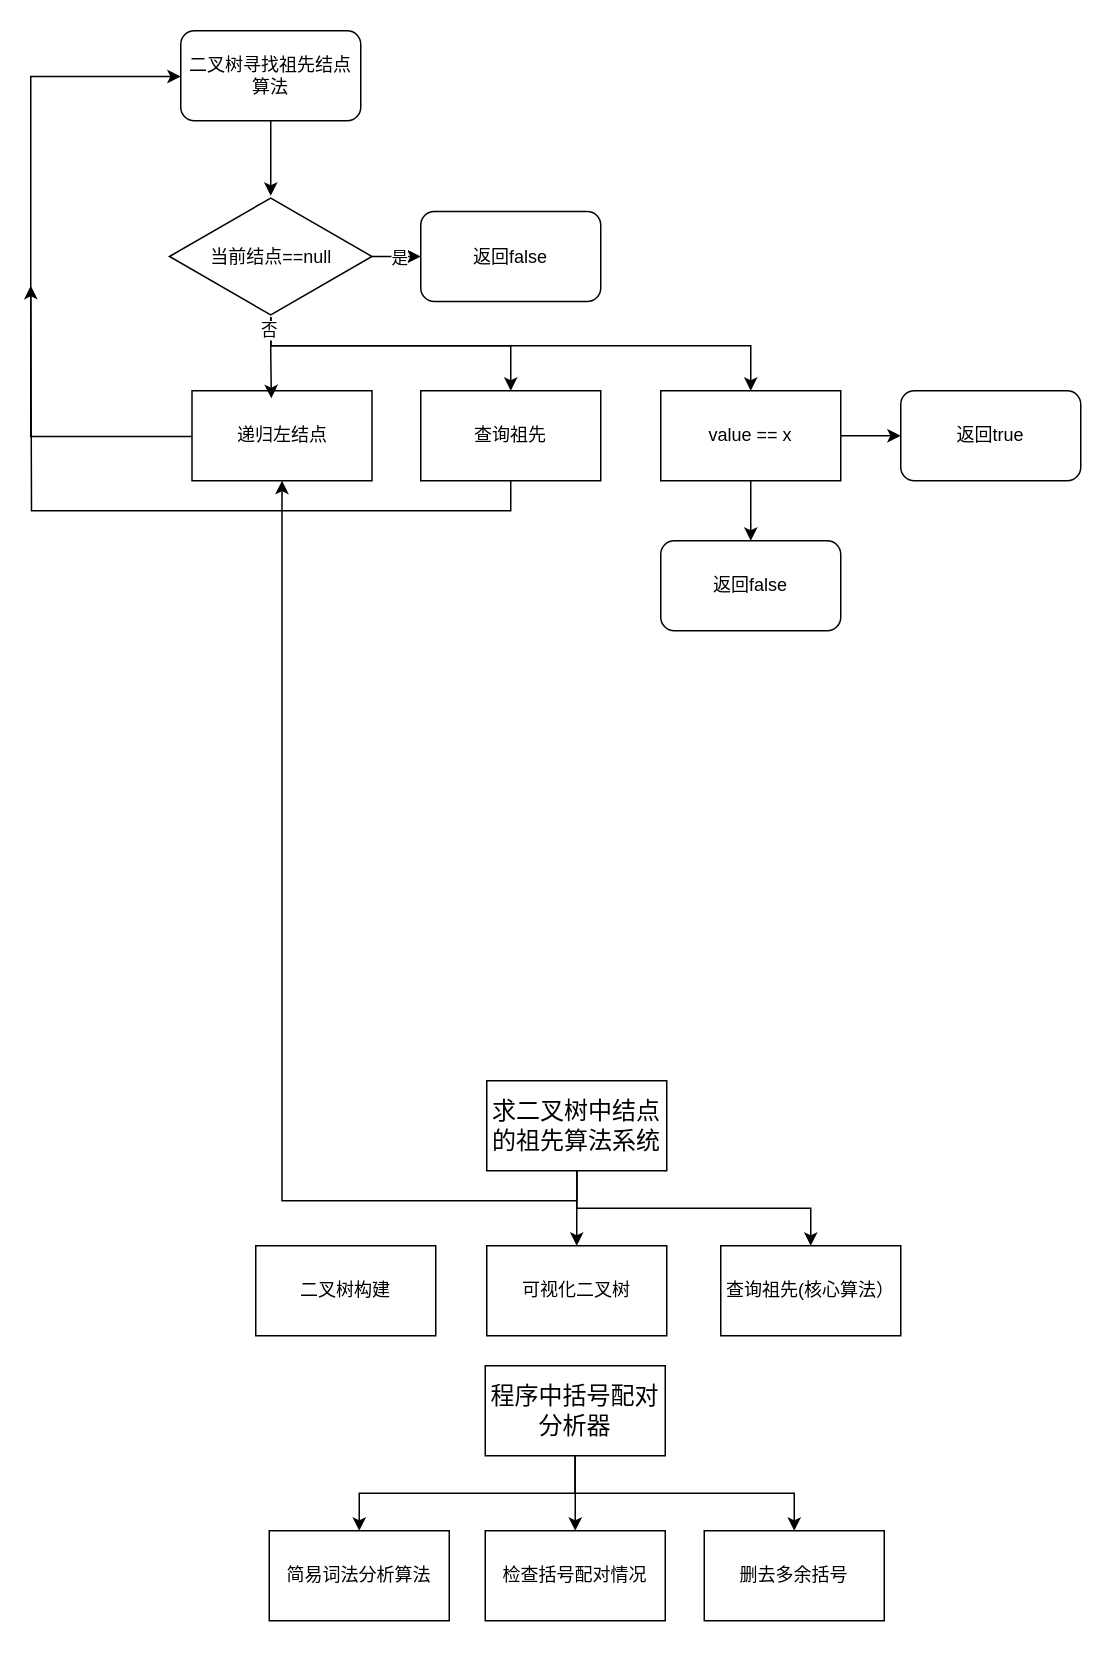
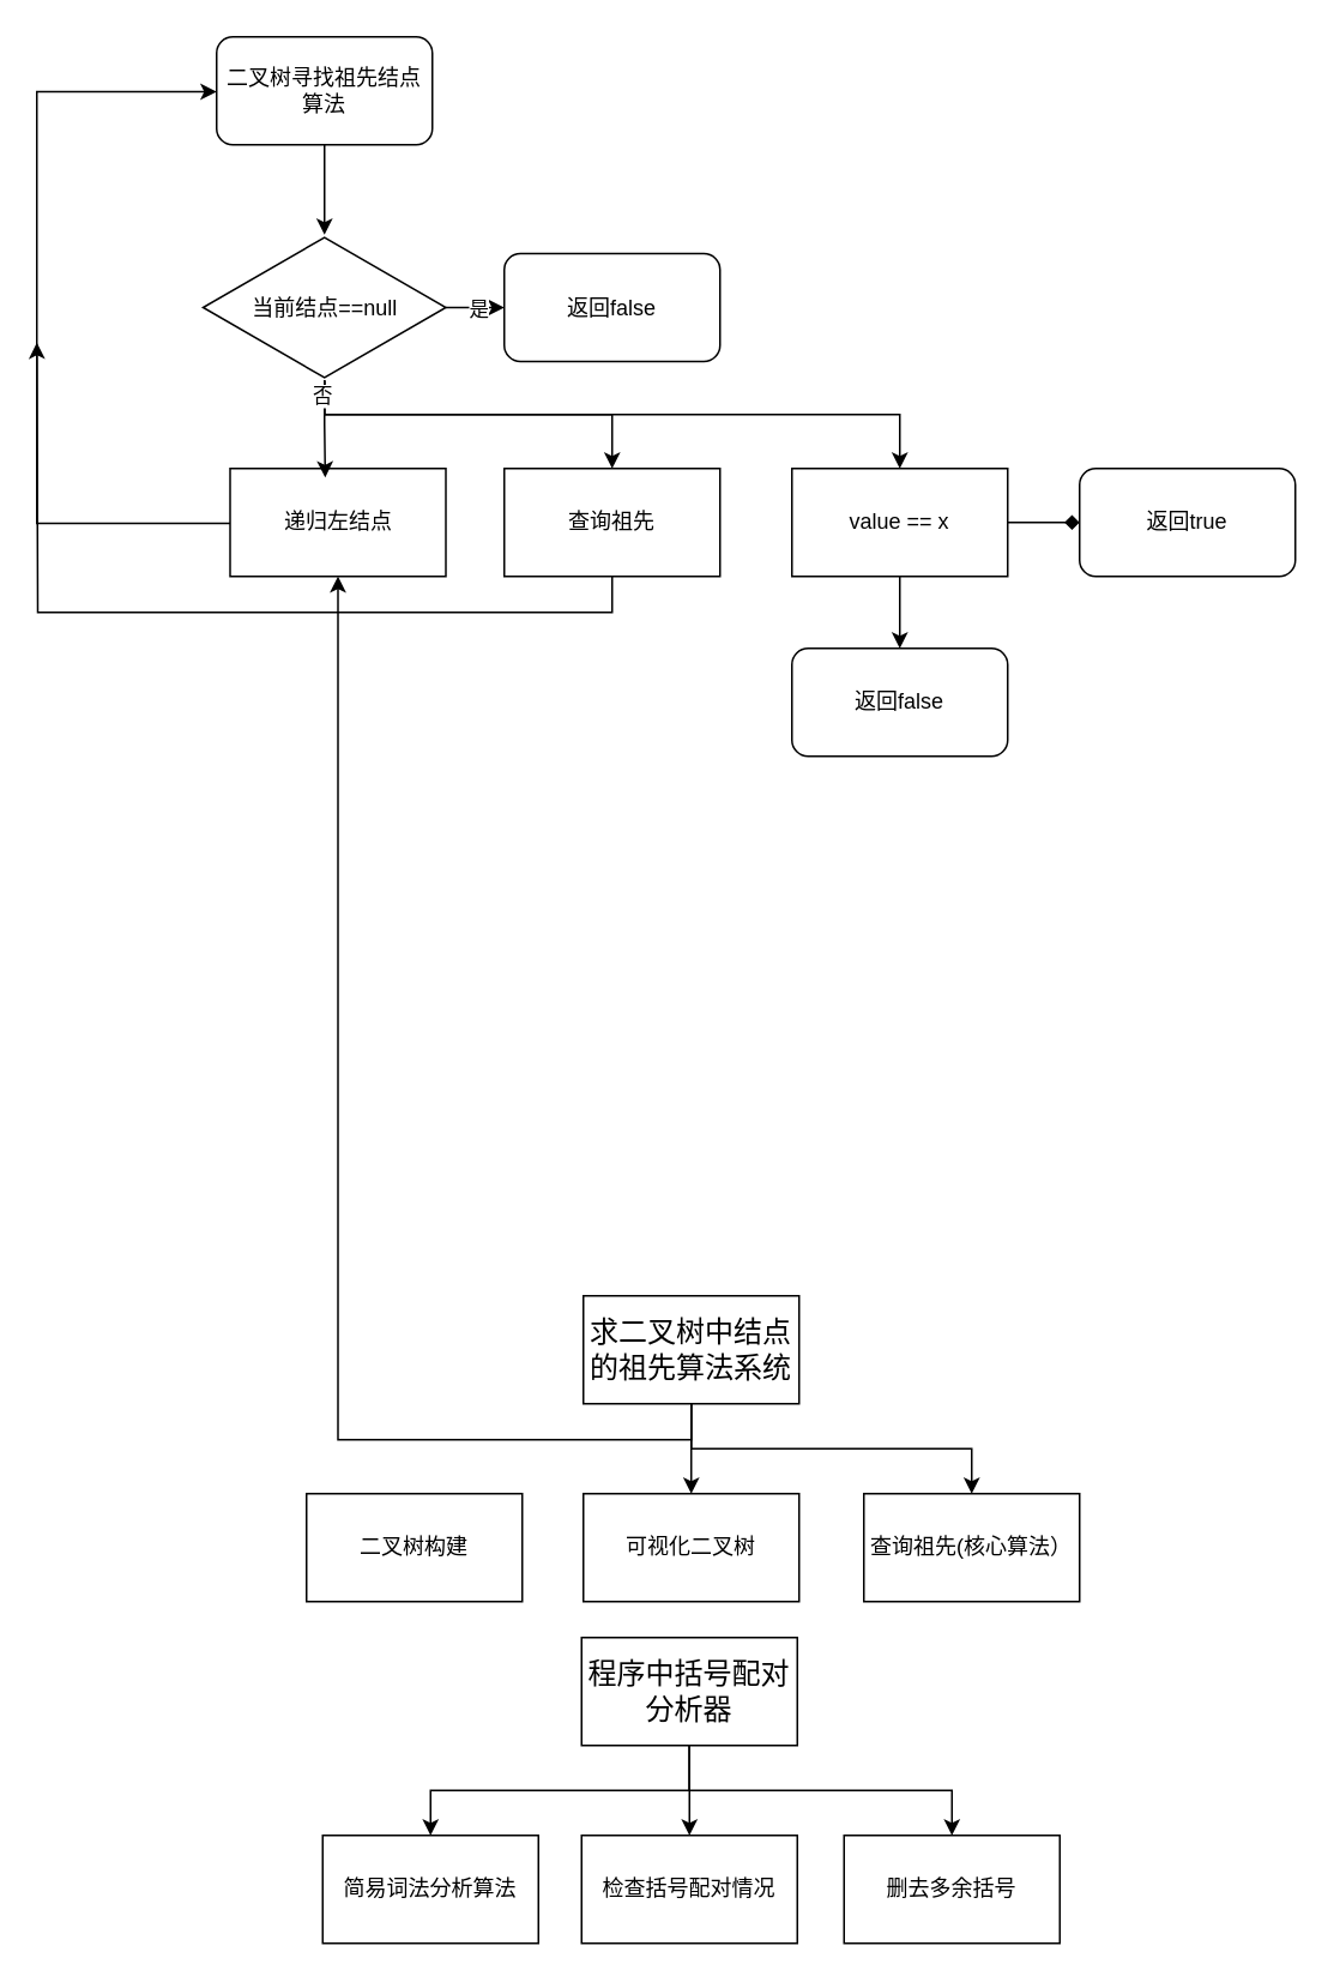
  <mxCell id="0" />
  <mxCell id="1" parent="0" />
  <mxCell id="2" style="edgeStyle=orthogonalEdgeStyle;rounded=0;orthogonalLoop=1;jettySize=auto;html=1;exitX=0.5;exitY=1;exitDx=0;exitDy=0;labelBackgroundColor=none;fontColor=default;" parent="1" source="5" target="8" edge="1"><mxGeometry relative="1" as="geometry" /></mxCell>
  <mxCell id="3" style="edgeStyle=orthogonalEdgeStyle;rounded=0;orthogonalLoop=1;jettySize=auto;html=1;exitX=0.5;exitY=1;exitDx=0;exitDy=0;entryX=0.5;entryY=0;entryDx=0;entryDy=0;labelBackgroundColor=none;fontColor=default;" parent="1" source="5" target="7" edge="1"><mxGeometry relative="1" as="geometry" /></mxCell>
  <mxCell id="4" style="edgeStyle=orthogonalEdgeStyle;rounded=0;orthogonalLoop=1;jettySize=auto;html=1;exitX=0.5;exitY=1;exitDx=0;exitDy=0;labelBackgroundColor=none;fontColor=default;" parent="1" source="5" target="25" edge="1"><mxGeometry relative="1" as="geometry" /></mxCell>
  <mxCell id="5" value="&lt;span style=&quot;font-size: 12pt;&quot;&gt;求二叉树中结点的祖先算法系统&lt;/span&gt;" style="rounded=0;whiteSpace=wrap;html=1;labelBackgroundColor=none;fontFamily=Helvetica;" parent="1" vertex="1"><mxGeometry x="324" y="720" width="120" height="60" as="geometry" /></mxCell>
  <mxCell id="6" value="二叉树构建" style="rounded=0;whiteSpace=wrap;html=1;labelBackgroundColor=none;" parent="1" vertex="1"><mxGeometry x="170" y="830" width="120" height="60" as="geometry" /></mxCell>
  <mxCell id="7" value="查询祖先(核心算法）" style="rounded=0;whiteSpace=wrap;html=1;labelBackgroundColor=none;" parent="1" vertex="1"><mxGeometry x="480" y="830" width="120" height="60" as="geometry" /></mxCell>
  <mxCell id="8" value="可视化二叉树" style="rounded=0;whiteSpace=wrap;html=1;labelBackgroundColor=none;" parent="1" vertex="1"><mxGeometry x="324" y="830" width="120" height="60" as="geometry" /></mxCell>
  <mxCell id="9" style="edgeStyle=orthogonalEdgeStyle;rounded=0;orthogonalLoop=1;jettySize=auto;html=1;exitX=0.5;exitY=1;exitDx=0;exitDy=0;" parent="1" source="12" target="13" edge="1"><mxGeometry relative="1" as="geometry" /></mxCell>
  <mxCell id="10" style="edgeStyle=orthogonalEdgeStyle;rounded=0;orthogonalLoop=1;jettySize=auto;html=1;exitX=0.5;exitY=1;exitDx=0;exitDy=0;" parent="1" source="12" target="15" edge="1"><mxGeometry relative="1" as="geometry" /></mxCell>
  <mxCell id="11" style="edgeStyle=orthogonalEdgeStyle;rounded=0;orthogonalLoop=1;jettySize=auto;html=1;exitX=0.5;exitY=1;exitDx=0;exitDy=0;" parent="1" source="12" target="14" edge="1"><mxGeometry relative="1" as="geometry" /></mxCell>
  <mxCell id="12" value="&lt;font style=&quot;font-size: 16px;&quot;&gt;程序中括号配对分析器&lt;/font&gt;" style="rounded=0;whiteSpace=wrap;html=1;" parent="1" vertex="1"><mxGeometry x="323" y="910" width="120" height="60" as="geometry" /></mxCell>
  <mxCell id="13" value="简易词法分析算法" style="rounded=0;whiteSpace=wrap;html=1;" parent="1" vertex="1"><mxGeometry x="179" y="1020" width="120" height="60" as="geometry" /></mxCell>
  <mxCell id="14" value="删去多余括号" style="rounded=0;whiteSpace=wrap;html=1;" parent="1" vertex="1"><mxGeometry x="469" y="1020" width="120" height="60" as="geometry" /></mxCell>
  <mxCell id="15" value="检查括号配对情况" style="rounded=0;whiteSpace=wrap;html=1;" parent="1" vertex="1"><mxGeometry x="323" y="1020" width="120" height="60" as="geometry" /></mxCell>
  <mxCell id="16" value="二叉树寻找祖先结点算法" style="rounded=1;whiteSpace=wrap;html=1;" vertex="1" parent="1"><mxGeometry x="120" y="20" width="120" height="60" as="geometry" /></mxCell>
  <mxCell id="17" style="edgeStyle=orthogonalEdgeStyle;rounded=0;orthogonalLoop=1;jettySize=auto;html=1;entryX=0;entryY=0.5;entryDx=0;entryDy=0;" edge="1" parent="1" source="21" target="22"><mxGeometry relative="1" as="geometry" /></mxCell>
  <mxCell id="18" value="是" style="edgeLabel;html=1;align=center;verticalAlign=middle;resizable=0;points=[];" vertex="1" connectable="0" parent="17"><mxGeometry x="0.377" y="-1" relative="1" as="geometry"><mxPoint as="offset" /></mxGeometry></mxCell>
  <mxCell id="19" style="edgeStyle=orthogonalEdgeStyle;rounded=0;orthogonalLoop=1;jettySize=auto;html=1;" edge="1" parent="1" source="21" target="27"><mxGeometry relative="1" as="geometry"><Array as="points"><mxPoint x="180" y="230" /><mxPoint x="340" y="230" /></Array></mxGeometry></mxCell>
  <mxCell id="20" style="edgeStyle=orthogonalEdgeStyle;rounded=0;orthogonalLoop=1;jettySize=auto;html=1;" edge="1" parent="1" source="21" target="30"><mxGeometry relative="1" as="geometry"><Array as="points"><mxPoint x="180" y="230" /><mxPoint x="500" y="230" /></Array></mxGeometry></mxCell>
  <mxCell id="21" value="当前结点==null" style="html=1;whiteSpace=wrap;aspect=fixed;shape=isoRectangle;" vertex="1" parent="1"><mxGeometry x="112.5" y="130" width="135" height="81" as="geometry" /></mxCell>
  <mxCell id="22" value="返回false" style="rounded=1;whiteSpace=wrap;html=1;" vertex="1" parent="1"><mxGeometry x="280" y="140.5" width="120" height="60" as="geometry" /></mxCell>
  <mxCell id="23" style="edgeStyle=orthogonalEdgeStyle;rounded=0;orthogonalLoop=1;jettySize=auto;html=1;exitX=0.5;exitY=1;exitDx=0;exitDy=0;entryX=0.5;entryY=0;entryDx=0;entryDy=0;entryPerimeter=0;" edge="1" parent="1" source="16" target="21"><mxGeometry relative="1" as="geometry" /></mxCell>
  <mxCell id="24" style="edgeStyle=orthogonalEdgeStyle;rounded=0;orthogonalLoop=1;jettySize=auto;html=1;entryX=0;entryY=0.5;entryDx=0;entryDy=0;" edge="1" parent="1"><mxGeometry relative="1" as="geometry"><mxPoint x="120" y="50.5" as="targetPoint" /><mxPoint x="127.5" y="290.5" as="sourcePoint" /><Array as="points"><mxPoint x="20" y="291" /><mxPoint x="20" y="51" /></Array></mxGeometry></mxCell>
  <mxCell id="25" value="递归左结点" style="rounded=0;whiteSpace=wrap;html=1;" vertex="1" parent="1"><mxGeometry x="127.5" y="260" width="120" height="60" as="geometry" /></mxCell>
  <mxCell id="26" style="edgeStyle=orthogonalEdgeStyle;rounded=0;orthogonalLoop=1;jettySize=auto;html=1;exitX=0.5;exitY=1;exitDx=0;exitDy=0;" edge="1" parent="1" source="27"><mxGeometry relative="1" as="geometry"><mxPoint x="20" y="190" as="targetPoint" /></mxGeometry></mxCell>
  <mxCell id="27" value="查询祖先" style="rounded=0;whiteSpace=wrap;html=1;" vertex="1" parent="1"><mxGeometry x="280" y="260" width="120" height="60" as="geometry" /></mxCell>
  <mxCell id="28" style="edgeStyle=orthogonalEdgeStyle;rounded=0;orthogonalLoop=1;jettySize=auto;html=1;entryX=0.5;entryY=0;entryDx=0;entryDy=0;" edge="1" parent="1" source="30" target="31"><mxGeometry relative="1" as="geometry" /></mxCell>
- <mxCell id="29" style="edgeStyle=orthogonalEdgeStyle;rounded=0;orthogonalLoop=1;jettySize=auto;html=1;entryX=0;entryY=0.5;entryDx=0;entryDy=0;" edge="1" parent="1" source="30" target="34"><mxGeometry relative="1" as="geometry" /></mxCell>
+ <mxCell id="29" style="edgeStyle=orthogonalEdgeStyle;rounded=0;orthogonalLoop=1;jettySize=auto;html=1;entryX=0;entryY=0.5;entryDx=0;entryDy=0;endArrow=diamond;" edge="1" parent="1" source="30" target="34"><mxGeometry relative="1" as="geometry" /></mxCell>
  <mxCell id="30" value="value == x" style="rounded=0;whiteSpace=wrap;html=1;" vertex="1" parent="1"><mxGeometry x="440" y="260" width="120" height="60" as="geometry" /></mxCell>
  <mxCell id="31" value="返回false" style="rounded=1;whiteSpace=wrap;html=1;" vertex="1" parent="1"><mxGeometry x="440" y="360" width="120" height="60" as="geometry" /></mxCell>
  <mxCell id="32" style="edgeStyle=orthogonalEdgeStyle;rounded=0;orthogonalLoop=1;jettySize=auto;html=1;entryX=0.441;entryY=0.083;entryDx=0;entryDy=0;entryPerimeter=0;" edge="1" parent="1" source="21" target="25"><mxGeometry relative="1" as="geometry" /></mxCell>
  <mxCell id="33" value="否" style="edgeLabel;html=1;align=center;verticalAlign=middle;resizable=0;points=[];" vertex="1" connectable="0" parent="32"><mxGeometry x="-0.676" y="-2" relative="1" as="geometry"><mxPoint y="-1" as="offset" /></mxGeometry></mxCell>
  <mxCell id="34" value="返回true" style="rounded=1;whiteSpace=wrap;html=1;" vertex="1" parent="1"><mxGeometry x="600" y="260" width="120" height="60" as="geometry" /></mxCell>
